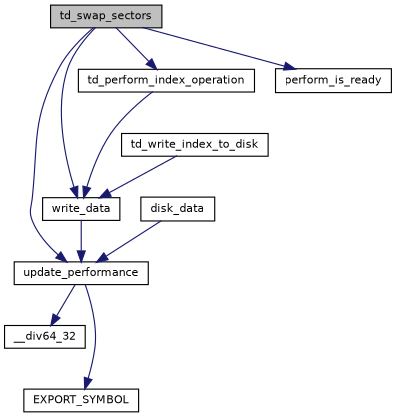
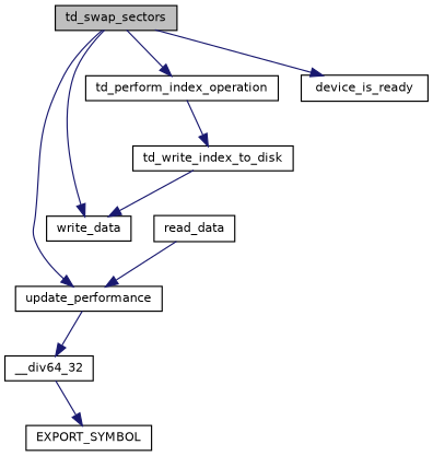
  digraph {
    rankdir=TB
    node [color=black fillcolor=white fontname=Helvetica fontsize=10 shape=record style=filled]
    edge [color=midnightblue fontname=Helvetica fontsize=10 labelfontname=Helvetica labelfontsize=10 style=solid]
    n1 [fillcolor=grey75 fontcolor=black height=0.2 label=td_swap_sectors width=0.4]
    n2 [height=0.2 label=update_performance width=0.4]
    n3 [height=0.2 label=write_data width=0.4]
    n4 [height=0.2 label=td_perform_index_operation width=0.4]
-   n5 [height=0.2 label=perform_is_ready width=0.4]
-   n6 [height=0.2 label=disk_data width=0.4]
+   n5 [height=0.2 label=device_is_ready width=0.4]
+   n6 [height=0.2 label=read_data width=0.4]
    n7 [height=0.2 label=__div64_32 width=0.4]
    n8 [height=0.2 label=td_write_index_to_disk width=0.4]
    n9 [height=0.2 label=EXPORT_SYMBOL width=0.4]
    n1 -> n2
    n1 -> n3
    n1 -> n4
    n1 -> n5
    n2 -> n7
-   n3 -> n2
-   n4 -> n3
+   n4 -> n8
    n6 -> n2
-   n2 -> n9
+   n7 -> n9
    n8 -> n3
  }
